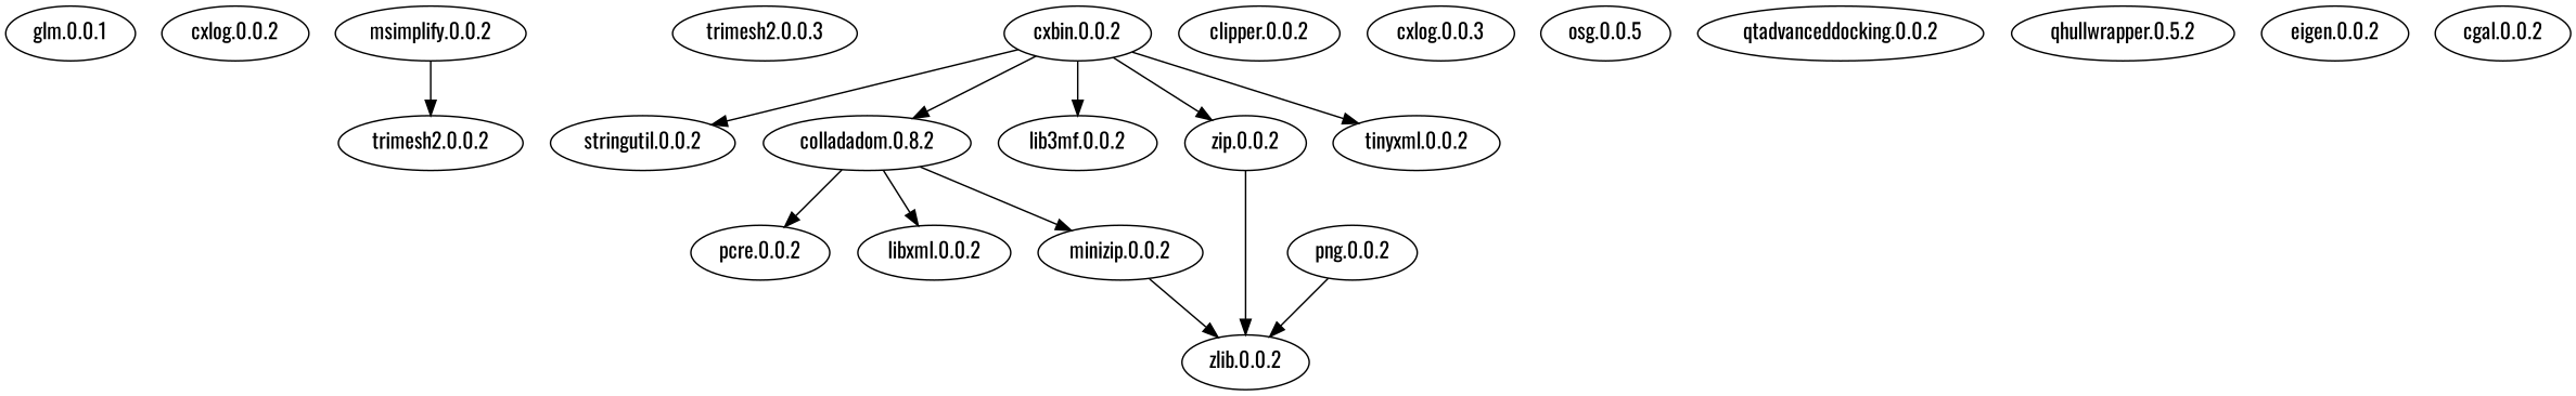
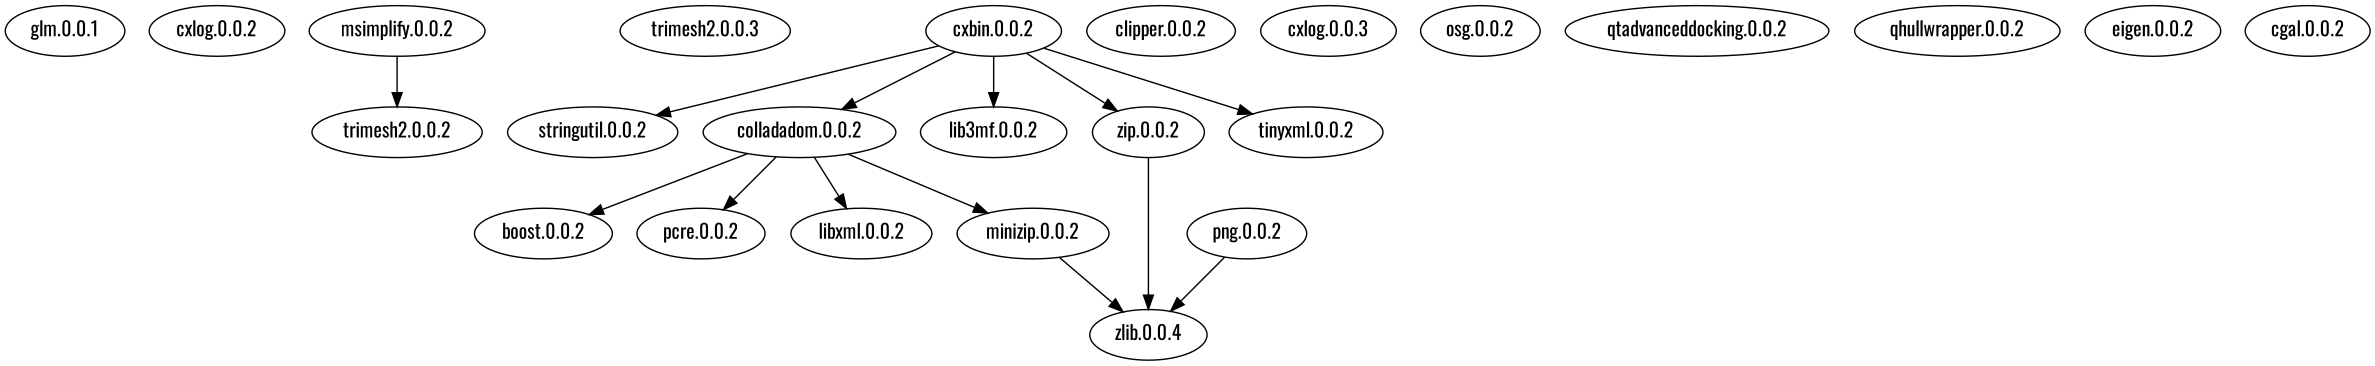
  digraph {
    fontname=Oswald
    node [fontname=Oswald]
    edge [fontname=Oswald]
    n1 [label="glm.0.0.1"]
    n2 [label="cxlog.0.0.2"]
    n3 [label="trimesh2.0.0.2"]
    n4 [label="trimesh2.0.0.3"]
    n5 [label="stringutil.0.0.2"]
    n6 [label="clipper.0.0.2"]
+   n7 [label="boost.0.0.2"]
    n8 [label="cxbin.0.0.2"]
-   n9 [label="colladadom.0.8.2"]
+   n9 [label="colladadom.0.0.2"]
    n10 [label="lib3mf.0.0.2"]
    n11 [label="zip.0.0.2"]
    n12 [label="tinyxml.0.0.2"]
    n13 [label="pcre.0.0.2"]
    n14 [label="libxml.0.0.2"]
    n15 [label="minizip.0.0.2"]
-   n16 [label="zlib.0.0.2"]
+   n16 [label="zlib.0.0.4"]
    n17 [label="cxlog.0.0.3"]
    n18 [label="png.0.0.2"]
-   n19 [label="osg.0.0.5"]
+   n19 [label="osg.0.0.2"]
    n20 [label="qtadvanceddocking.0.0.2"]
-   n21 [label="qhullwrapper.0.5.2"]
+   n21 [label="qhullwrapper.0.0.2"]
    n22 [label="msimplify.0.0.2"]
    n23 [label="eigen.0.0.2"]
    n24 [label="cgal.0.0.2"]
    n8 -> n5
    n8 -> n9
    n8 -> n10
    n8 -> n11
    n8 -> n12
+   n9 -> n7
    n9 -> n13
    n9 -> n14
    n9 -> n15
    n11 -> n16
    n15 -> n16
    n18 -> n16
    n22 -> n3
  }
